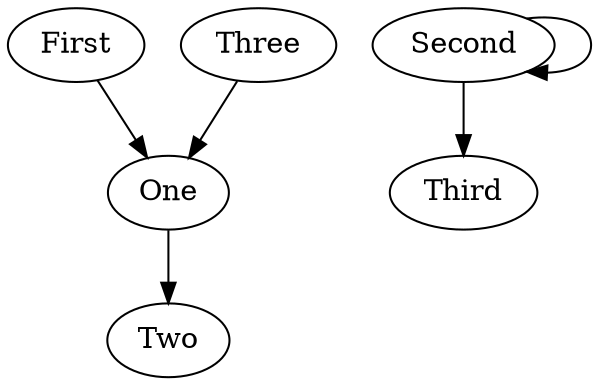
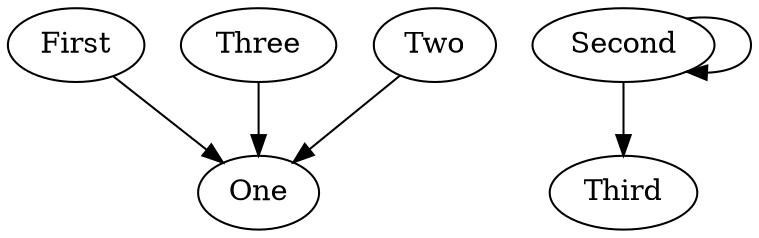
  digraph {
    n1 [label=First]
    n2 [label=One]
    n3 [label=Second]
    n4 [label=Third]
    n5 [label=Three]
    n6 [label=Two]
    n1 -> n2
    n3 -> n3
    n3 -> n4
    n5 -> n2
-   n2 -> n6
+   n6 -> n2
  }
